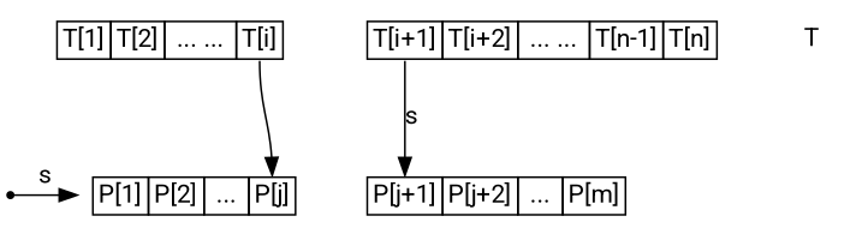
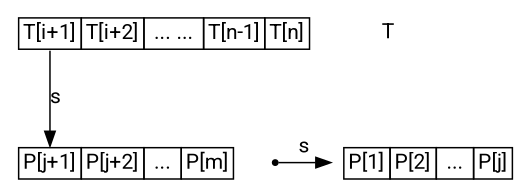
  digraph {
    fontname=Roboto
    node [fontname=Roboto shape=plaintext]
    edge [fontname=Roboto]
-   n1 [label=<<table BORDER="0" CELLBORDER="1" CELLSPACING="0">       <tr><td port="h">T[1]</td><td>T[2]</td><td> ... ... </td>       <td port="ti">T[i]</td>       </tr></table>>]
    n2 [label=<<table BORDER="0" CELLBORDER="1" CELLSPACING="0">       <tr><td port="1">T[i+1]</td><td>T[i+2]</td><td> ... ... </td>       <td>T[n-1]</td><td>T[n]</td>       </tr></table>>]
    T
    hdp [shape=point]
    n5 [label=<<table BORDER="0" CELLBORDER="1" CELLSPACING="0">       <tr><td port="1">P[1]</td><td>P[2]</td><td> ... </td>       <td port="pj">P[j]</td>       </tr></table>>]
    n6 [label=<<table BORDER="0" CELLBORDER="1" CELLSPACING="0">       <tr><td port="1">P[j+1]</td><td>P[j+2]</td><td> ... </td>       <td>P[m]</td>       </tr></table>>]
    subgraph sub_1 {
      rank=same
-     n1
      n2
      T
    }
    subgraph sub_2 {
      rank=same
      hdp
      n5
      n6
    }
-   n1 -> hdp [style=invis tailport=h]
-   n1 -> n5 [headport=pj tailport=ti]
    n2 -> n6 [headport=1 label=s tailport=1]
    hdp -> n5 [label=s]
  }
